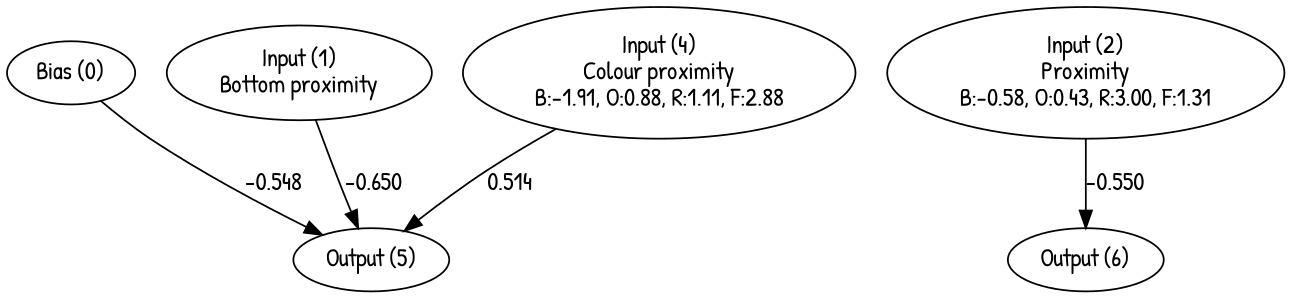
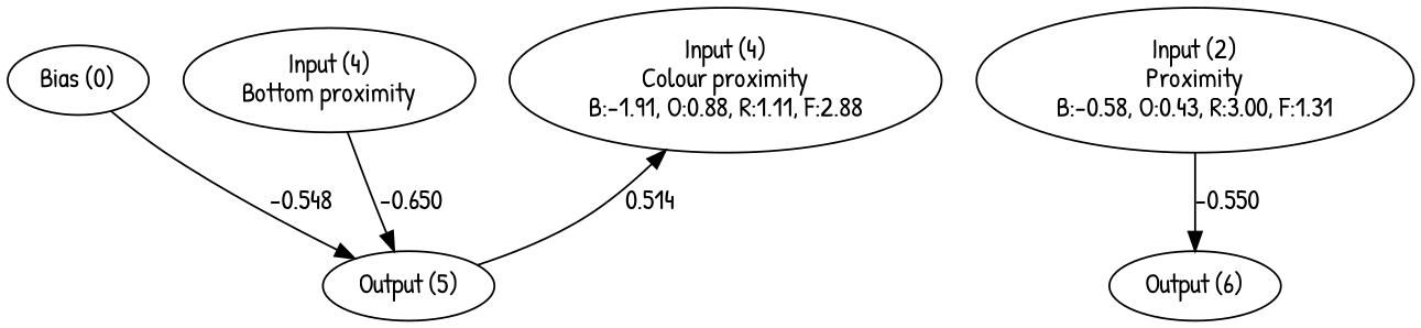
  digraph {
    fontname="Patrick Hand"
    node [fontname="Patrick Hand"]
    edge [fontname="Patrick Hand"]
    n1 [label="Bias (0)"]
-   n2 [label="Input (1)\nBottom proximity"]
+   n2 [label="Input (4)\nBottom proximity"]
    n3 [label="Input (2)\nProximity\nB:-0.58, O:0.43, R:3.00, F:1.31"]
    n4 [label="Input (4)\nColour proximity\nB:-1.91, O:0.88, R:1.11, F:2.88"]
    n5 [label="Output (5)"]
    n6 [label="Output (6)"]
    subgraph sub_1 {
      rank=same
      n1
      n2
      n3
      n4
    }
    subgraph sub_2 {
      rank=same
      n5
      n6
    }
    n1 -> n5 [label=-0.548]
    n2 -> n5 [label=-0.650]
    n3 -> n6 [label=-0.550]
-   n4 -> n5 [label=0.514]
+   n5 -> n4 [label=0.514]
  }
